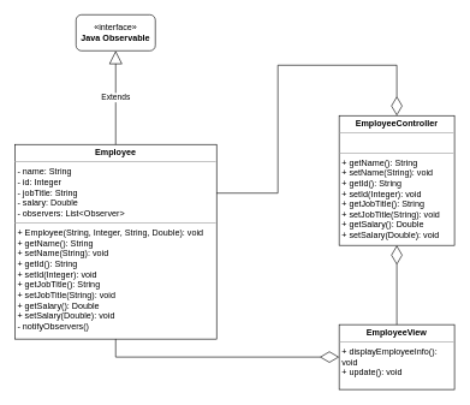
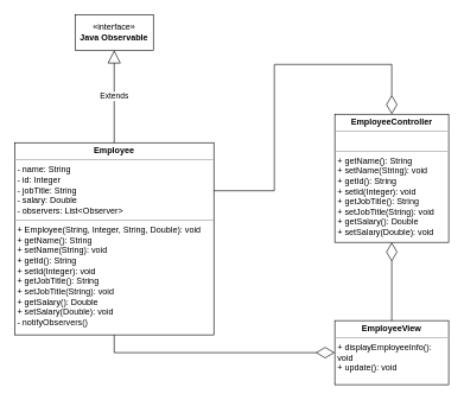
  <mxCell id="0" />
  <mxCell id="1" parent="0" />
  <mxCell id="2" value="&lt;p style=&quot;margin:0px;margin-top:4px;text-align:center;&quot;&gt;&lt;b&gt;EmployeeController&lt;/b&gt;&lt;/p&gt;&lt;hr size=&quot;1&quot;&gt;&lt;p style=&quot;margin:0px;margin-left:4px;&quot;&gt;&lt;br&gt;&lt;/p&gt;&lt;hr size=&quot;1&quot;&gt;&lt;p style=&quot;border-color: var(--border-color); margin: 0px 0px 0px 4px;&quot;&gt;+ getName(): String&lt;/p&gt;&lt;p style=&quot;border-color: var(--border-color); margin: 0px 0px 0px 4px;&quot;&gt;+ setName(String): void&lt;/p&gt;&lt;p style=&quot;border-color: var(--border-color); margin: 0px 0px 0px 4px;&quot;&gt;+ getId(): String&lt;/p&gt;&lt;p style=&quot;border-color: var(--border-color); margin: 0px 0px 0px 4px;&quot;&gt;+ setId(Integer): void&lt;/p&gt;&lt;p style=&quot;border-color: var(--border-color); margin: 0px 0px 0px 4px;&quot;&gt;+ getJobTitle(): String&lt;/p&gt;&lt;p style=&quot;border-color: var(--border-color); margin: 0px 0px 0px 4px;&quot;&gt;+ setJobTitle(String): void&lt;/p&gt;&lt;p style=&quot;border-color: var(--border-color); margin: 0px 0px 0px 4px;&quot;&gt;+ getSalary(): Double&lt;/p&gt;&lt;p style=&quot;border-color: var(--border-color); margin: 0px 0px 0px 4px;&quot;&gt;+ setSalary(Double): void&lt;/p&gt;" style="verticalAlign=top;align=left;overflow=fill;fontSize=12;fontFamily=Helvetica;html=1;whiteSpace=wrap;" vertex="1" parent="1"><mxGeometry x="470" y="160" width="160" height="180" as="geometry" /></mxCell>
  <mxCell id="3" value="&lt;p style=&quot;margin:0px;margin-top:4px;text-align:center;&quot;&gt;&lt;b&gt;Employee&lt;/b&gt;&lt;/p&gt;&lt;hr size=&quot;1&quot;&gt;&lt;p style=&quot;margin:0px;margin-left:4px;&quot;&gt;- name: String&lt;/p&gt;&lt;p style=&quot;margin:0px;margin-left:4px;&quot;&gt;- id: Integer&lt;/p&gt;&lt;p style=&quot;margin:0px;margin-left:4px;&quot;&gt;- jobTitle: String&lt;/p&gt;&lt;p style=&quot;margin:0px;margin-left:4px;&quot;&gt;- salary: Double&lt;/p&gt;&lt;p style=&quot;margin:0px;margin-left:4px;&quot;&gt;- observers: List&amp;lt;Observer&amp;gt;&lt;/p&gt;&lt;hr size=&quot;1&quot;&gt;&lt;p style=&quot;margin:0px;margin-left:4px;&quot;&gt;+ Employee(String, Integer, String, Double): void&lt;/p&gt;&lt;p style=&quot;margin:0px;margin-left:4px;&quot;&gt;+ getName(): String&lt;/p&gt;&lt;p style=&quot;margin:0px;margin-left:4px;&quot;&gt;+ setName(String): void&lt;/p&gt;&lt;p style=&quot;margin:0px;margin-left:4px;&quot;&gt;+ getId(): String&lt;/p&gt;&lt;p style=&quot;margin:0px;margin-left:4px;&quot;&gt;+ setId(Integer): void&lt;/p&gt;&lt;p style=&quot;margin:0px;margin-left:4px;&quot;&gt;+ getJobTitle(): String&lt;/p&gt;&lt;p style=&quot;margin:0px;margin-left:4px;&quot;&gt;+ setJobTitle(String): void&lt;/p&gt;&lt;p style=&quot;margin:0px;margin-left:4px;&quot;&gt;+ getSalary(): Double&lt;/p&gt;&lt;p style=&quot;margin:0px;margin-left:4px;&quot;&gt;&lt;span style=&quot;background-color: initial;&quot;&gt;+ setSalary(Double): void&lt;/span&gt;&lt;/p&gt;&lt;p style=&quot;margin:0px;margin-left:4px;&quot;&gt;- notifyObservers()&lt;/p&gt;" style="verticalAlign=top;align=left;overflow=fill;fontSize=12;fontFamily=Helvetica;html=1;whiteSpace=wrap;" vertex="1" parent="1"><mxGeometry x="20" y="200" width="280" height="270" as="geometry" /></mxCell>
- <mxCell id="4" value="«interface»&lt;br&gt;&lt;b&gt;Java Observable&lt;br&gt;&lt;/b&gt;" style="html=1;whiteSpace=wrap;rounded=1;" vertex="1" parent="1"><mxGeometry x="105" y="20" width="110" height="50" as="geometry" /></mxCell>
+ <mxCell id="4" value="«interface»&lt;br&gt;&lt;b&gt;Java Observable&lt;br&gt;&lt;/b&gt;" style="html=1;whiteSpace=wrap;" vertex="1" parent="1"><mxGeometry x="105" y="20" width="110" height="50" as="geometry" /></mxCell>
  <mxCell id="5" value="Extends" style="endArrow=block;endSize=16;endFill=0;html=1;rounded=0;entryX=0.5;entryY=1;entryDx=0;entryDy=0;exitX=0.5;exitY=0;exitDx=0;exitDy=0;" edge="1" parent="1" source="3" target="4"><mxGeometry width="160" relative="1" as="geometry"><mxPoint x="395" y="310" as="sourcePoint" /><mxPoint x="555" y="310" as="targetPoint" /></mxGeometry></mxCell>
  <mxCell id="6" value="&lt;p style=&quot;margin:0px;margin-top:4px;text-align:center;&quot;&gt;&lt;b&gt;EmployeeView&lt;/b&gt;&lt;/p&gt;&lt;hr size=&quot;1&quot;&gt;&lt;p style=&quot;margin:0px;margin-left:4px;&quot;&gt;&lt;/p&gt;&lt;p style=&quot;margin:0px;margin-left:4px;&quot;&gt;+ displayEmployeeInfo(): void&lt;/p&gt;&lt;p style=&quot;margin:0px;margin-left:4px;&quot;&gt;+ update(): void&lt;/p&gt;" style="verticalAlign=top;align=left;overflow=fill;fontSize=12;fontFamily=Helvetica;html=1;whiteSpace=wrap;" vertex="1" parent="1"><mxGeometry x="470" y="450" width="160" height="90" as="geometry" /></mxCell>
  <mxCell id="7" value="" style="endArrow=diamondThin;endFill=0;endSize=24;html=1;rounded=0;edgeStyle=orthogonalEdgeStyle;exitX=0.5;exitY=1;exitDx=0;exitDy=0;entryX=0;entryY=0.5;entryDx=0;entryDy=0;" edge="1" parent="1" source="3" target="6"><mxGeometry width="160" relative="1" as="geometry"><mxPoint x="150" y="540" as="sourcePoint" /><mxPoint x="310" y="540" as="targetPoint" /></mxGeometry></mxCell>
  <mxCell id="8" value="" style="endArrow=diamondThin;endFill=0;endSize=24;html=1;rounded=0;entryX=0.5;entryY=1;entryDx=0;entryDy=0;exitX=0.5;exitY=0;exitDx=0;exitDy=0;" edge="1" parent="1" source="6" target="2"><mxGeometry width="160" relative="1" as="geometry"><mxPoint x="300" y="370" as="sourcePoint" /><mxPoint x="460" y="370" as="targetPoint" /></mxGeometry></mxCell>
  <mxCell id="9" value="" style="endArrow=diamondThin;endFill=0;endSize=24;html=1;rounded=0;entryX=0.5;entryY=0;entryDx=0;entryDy=0;edgeStyle=orthogonalEdgeStyle;exitX=1;exitY=0.25;exitDx=0;exitDy=0;" edge="1" parent="1" source="3" target="2"><mxGeometry width="160" relative="1" as="geometry"><mxPoint x="300" y="370" as="sourcePoint" /><mxPoint x="460" y="370" as="targetPoint" /><Array as="points"><mxPoint x="385" y="268" /><mxPoint x="385" y="90" /><mxPoint x="550" y="90" /></Array></mxGeometry></mxCell>
